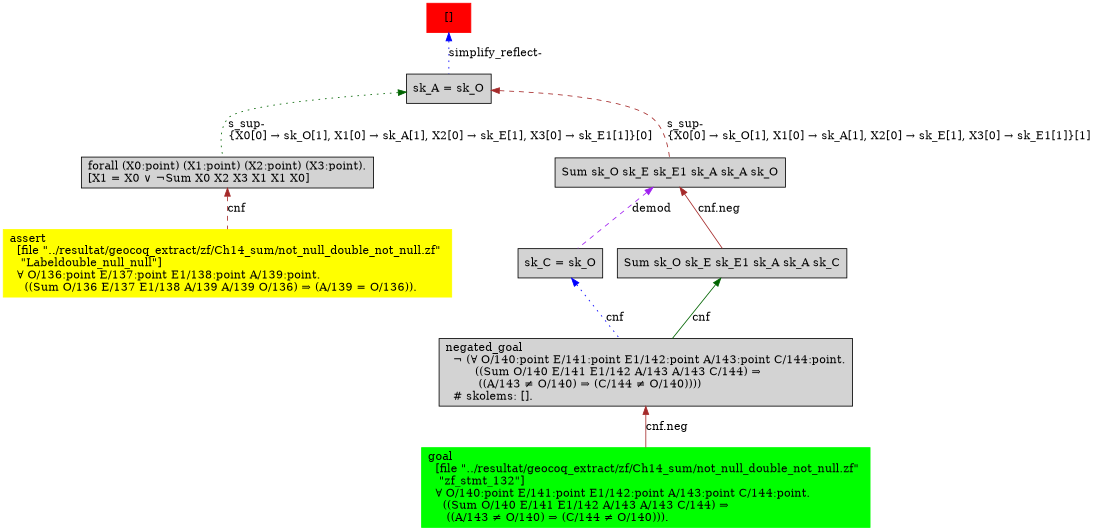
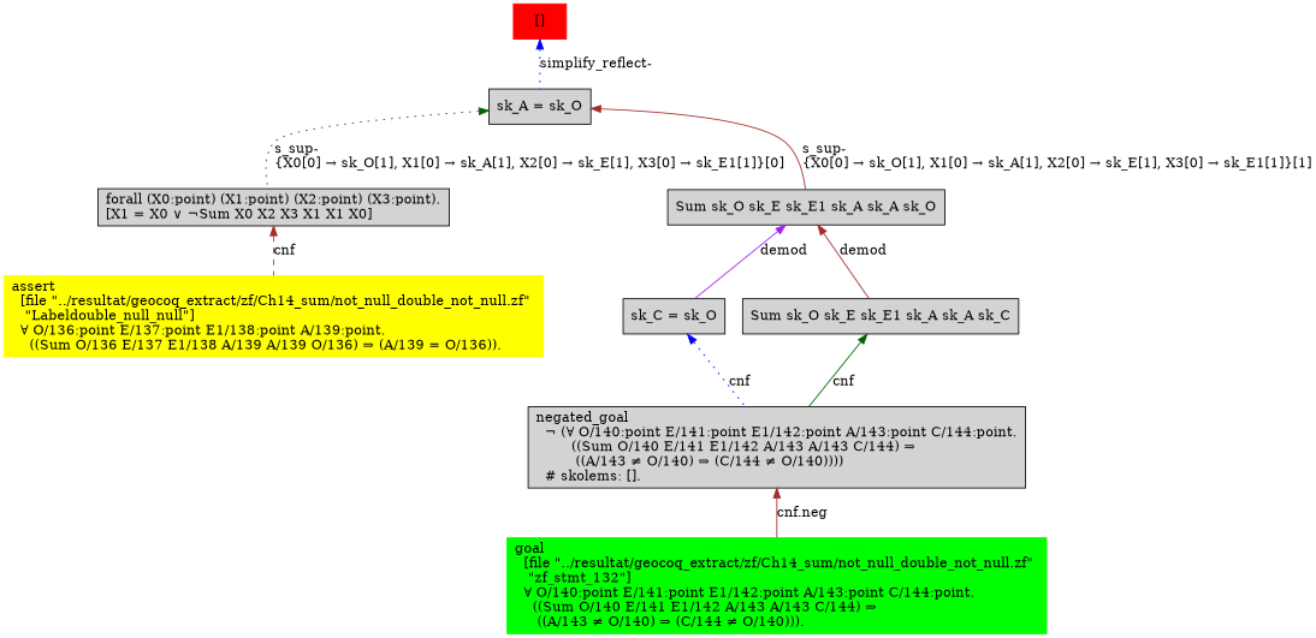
  digraph {
    node [shape=box style=filled]
    edge [color=brown dir=back style=solid]
    n1 [color=red label="[]"]
    n2 [label="sk_A = sk_O\l"]
    n3 [label="forall (X0:point) (X1:point) (X2:point) (X3:point).\l[X1 = X0 ∨ ¬Sum X0 X2 X3 X1 X1 X0]\l"]
    n4 [label="Sum sk_O sk_E sk_E1 sk_A sk_A sk_O\l"]
    n5 [label="negated_goal\l  ¬ (∀ O/140:point E/141:point E1/142:point A/143:point C/144:point.\l        ((Sum O/140 E/141 E1/142 A/143 A/143 C/144) ⇒\l         ((A/143 ≠ O/140) ⇒ (C/144 ≠ O/140))))\l  # skolems: [].\l"]
    n6 [color=green label="goal\l  [file \"../resultat/geocoq_extract/zf/Ch14_sum/not_null_double_not_null.zf\" \l   \"zf_stmt_132\"]\l  ∀ O/140:point E/141:point E1/142:point A/143:point C/144:point.\l    ((Sum O/140 E/141 E1/142 A/143 A/143 C/144) ⇒\l     ((A/143 ≠ O/140) ⇒ (C/144 ≠ O/140))).\l"]
    n7 [color=yellow label="assert\l  [file \"../resultat/geocoq_extract/zf/Ch14_sum/not_null_double_not_null.zf\" \l   \"Labeldouble_null_null\"]\l  ∀ O/136:point E/137:point E1/138:point A/139:point.\l    ((Sum O/136 E/137 E1/138 A/139 A/139 O/136) ⇒ (A/139 = O/136)).\l"]
    n8 [label="sk_C = sk_O\l"]
    n9 [label="Sum sk_O sk_E sk_E1 sk_A sk_A sk_C\l"]
    n1 -> n2 [color=blue label="simplify_reflect-" style=dotted]
    n2 -> n3 [color=darkgreen label="s_sup-\l\{X0[0] → sk_O[1], X1[0] → sk_A[1], X2[0] → sk_E[1], X3[0] → sk_E1[1]\}[0]\l" style=dotted]
-   n2 -> n4 [label="s_sup-\l\{X0[0] → sk_O[1], X1[0] → sk_A[1], X2[0] → sk_E[1], X3[0] → sk_E1[1]\}[1]\l" style=dashed]
+   n2 -> n4 [label="s_sup-\l\{X0[0] → sk_O[1], X1[0] → sk_A[1], X2[0] → sk_E[1], X3[0] → sk_E1[1]\}[1]\l"]
    n3 -> n7 [label=cnf style=dashed]
-   n4 -> n8 [color=purple label=demod style=dashed]
-   n4 -> n9 [label="cnf.neg"]
+   n4 -> n8 [color=purple label=demod]
+   n4 -> n9 [label=demod]
    n5 -> n6 [label="cnf.neg"]
    n8 -> n5 [color=blue label=cnf style=dotted]
    n9 -> n5 [color=darkgreen label=cnf]
  }
